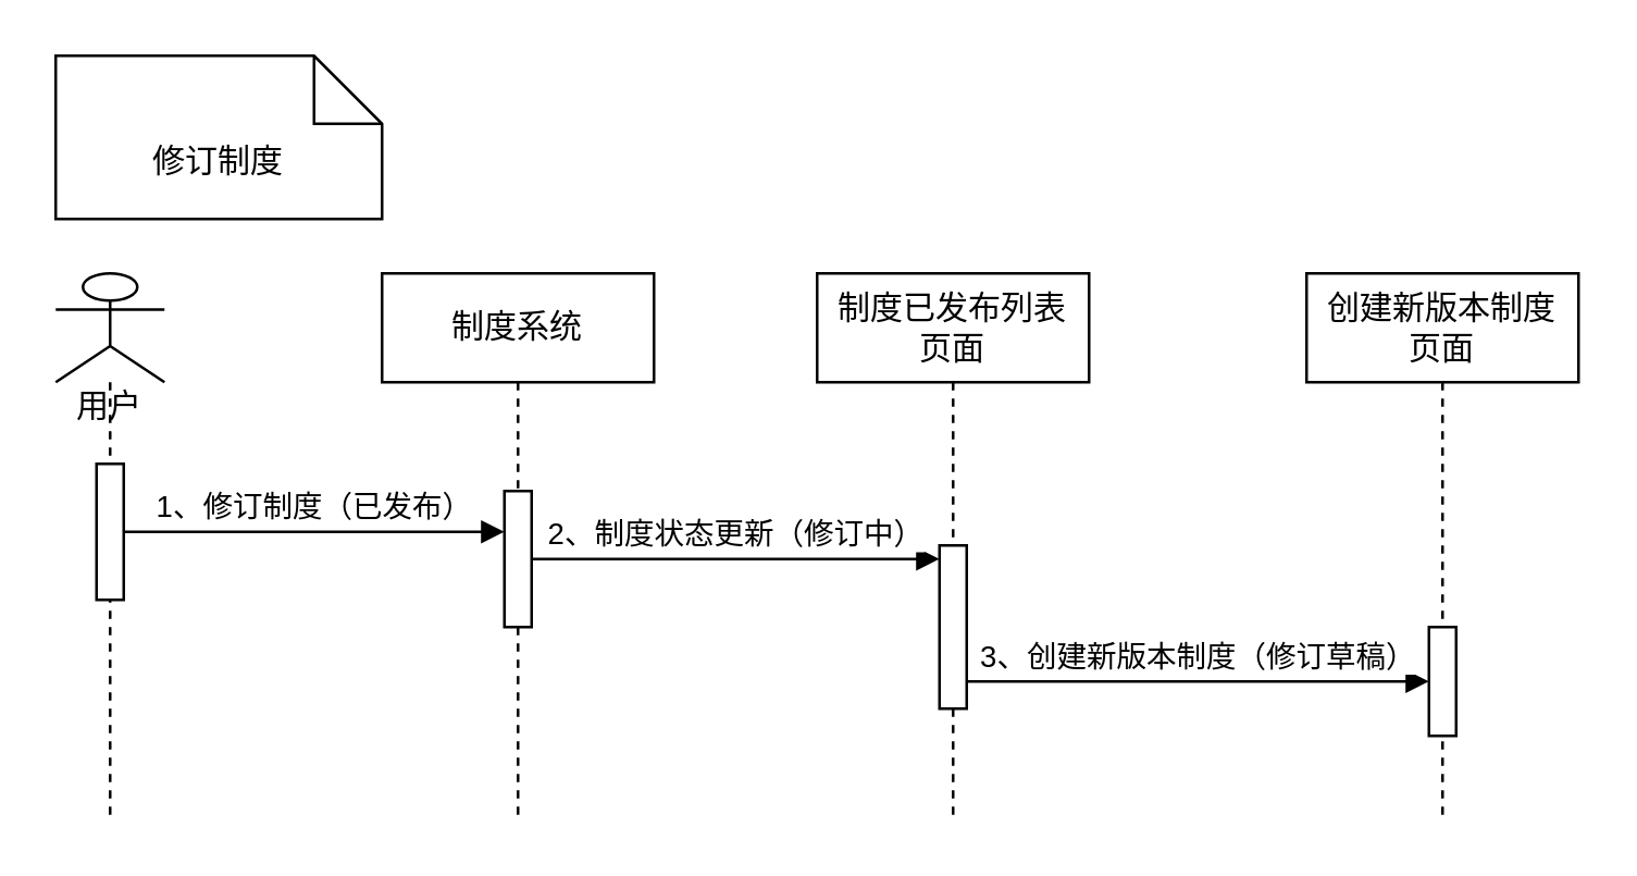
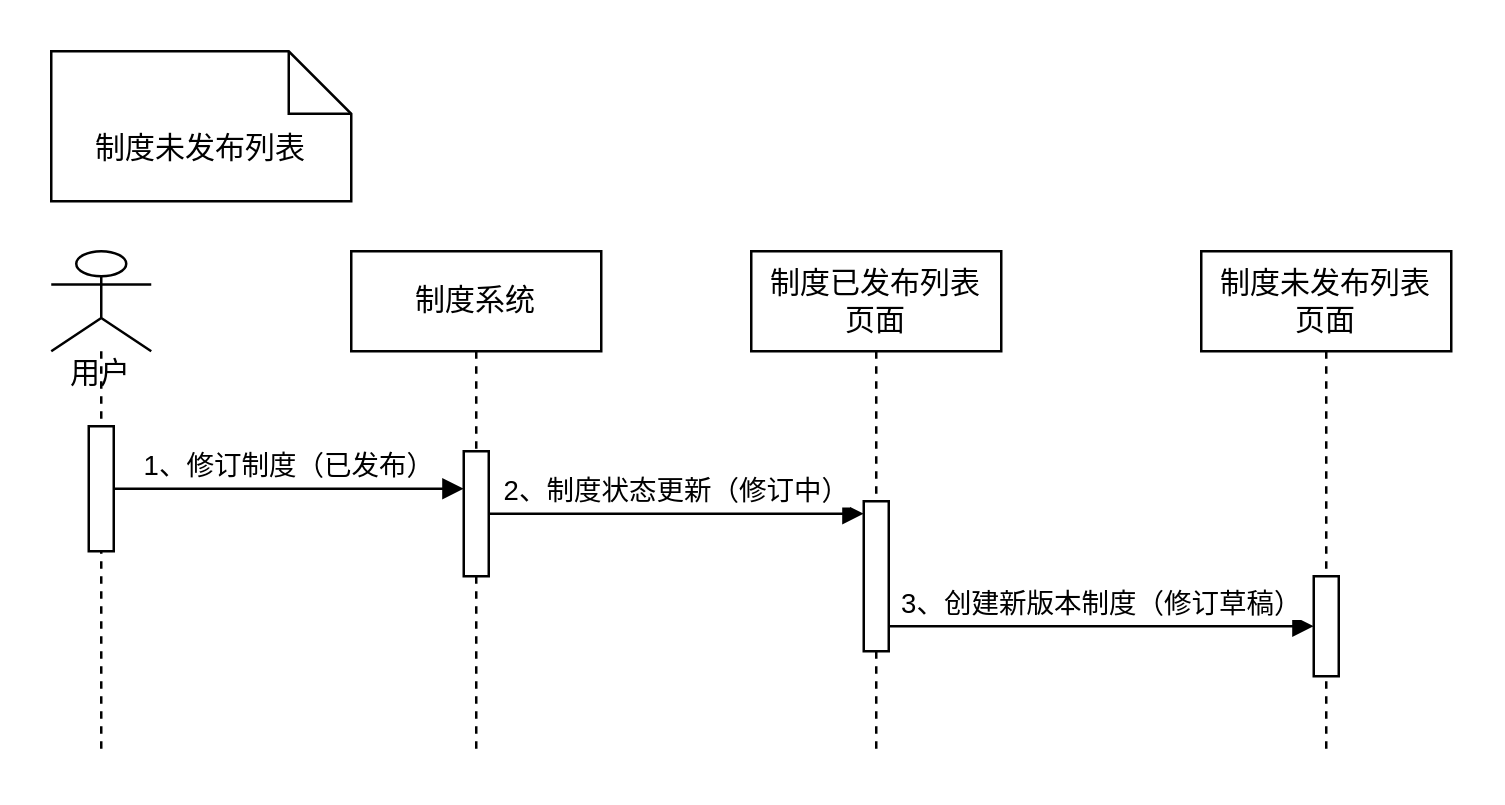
  <mxCell id="0" />
  <mxCell id="1" parent="0" />
- <mxCell id="2" value="修订制度" style="shape=note2;boundedLbl=1;whiteSpace=wrap;html=1;size=25;verticalAlign=top;align=center;" vertex="1" parent="1"><mxGeometry x="20" y="20" width="120" height="60" as="geometry" /></mxCell>
+ <mxCell id="2" value="制度未发布列表" style="shape=note2;boundedLbl=1;whiteSpace=wrap;html=1;size=25;verticalAlign=top;align=center;" vertex="1" parent="1"><mxGeometry x="20" y="20" width="120" height="60" as="geometry" /></mxCell>
  <mxCell id="3" value="制度系统" style="shape=umlLifeline;perimeter=lifelinePerimeter;whiteSpace=wrap;html=1;container=1;dropTarget=0;collapsible=0;recursiveResize=0;outlineConnect=0;portConstraint=eastwest;newEdgeStyle={&quot;curved&quot;:0,&quot;rounded&quot;:0};" vertex="1" parent="1"><mxGeometry x="140" y="100" width="100" height="200" as="geometry" /></mxCell>
  <mxCell id="4" value="" style="html=1;points=[[0,0,0,0,5],[0,1,0,0,-5],[1,0,0,0,5],[1,1,0,0,-5]];perimeter=orthogonalPerimeter;outlineConnect=0;targetShapes=umlLifeline;portConstraint=eastwest;newEdgeStyle={&quot;curved&quot;:0,&quot;rounded&quot;:0};" vertex="1" parent="3"><mxGeometry x="45" y="80" width="10" height="50" as="geometry" /></mxCell>
  <mxCell id="5" value="&lt;div&gt;&lt;br&gt;&lt;/div&gt;&lt;div&gt;&lt;br&gt;&lt;/div&gt;&lt;div&gt;&lt;br&gt;&lt;/div&gt;&lt;div&gt;&lt;br&gt;&lt;/div&gt;用户" style="shape=umlLifeline;perimeter=lifelinePerimeter;whiteSpace=wrap;html=1;container=1;dropTarget=0;collapsible=0;recursiveResize=0;outlineConnect=0;portConstraint=eastwest;newEdgeStyle={&quot;curved&quot;:0,&quot;rounded&quot;:0};participant=umlActor;" vertex="1" parent="1"><mxGeometry x="20" y="100" width="40" height="200" as="geometry" /></mxCell>
  <mxCell id="6" value="" style="html=1;points=[[0,0,0,0,5],[0,1,0,0,-5],[1,0,0,0,5],[1,1,0,0,-5]];perimeter=orthogonalPerimeter;outlineConnect=0;targetShapes=umlLifeline;portConstraint=eastwest;newEdgeStyle={&quot;curved&quot;:0,&quot;rounded&quot;:0};" vertex="1" parent="5"><mxGeometry x="15" y="70" width="10" height="50" as="geometry" /></mxCell>
  <mxCell id="7" value="制度已发布列表&lt;div&gt;页面&lt;/div&gt;" style="shape=umlLifeline;perimeter=lifelinePerimeter;whiteSpace=wrap;html=1;container=1;dropTarget=0;collapsible=0;recursiveResize=0;outlineConnect=0;portConstraint=eastwest;newEdgeStyle={&quot;curved&quot;:0,&quot;rounded&quot;:0};" vertex="1" parent="1"><mxGeometry x="300" y="100" width="100" height="200" as="geometry" /></mxCell>
  <mxCell id="8" value="" style="html=1;points=[[0,0,0,0,5],[0,1,0,0,-5],[1,0,0,0,5],[1,1,0,0,-5]];perimeter=orthogonalPerimeter;outlineConnect=0;targetShapes=umlLifeline;portConstraint=eastwest;newEdgeStyle={&quot;curved&quot;:0,&quot;rounded&quot;:0};" vertex="1" parent="7"><mxGeometry x="45" y="100" width="10" height="60" as="geometry" /></mxCell>
  <mxCell id="9" value="1、修订制度（已发布）" style="html=1;verticalAlign=bottom;endArrow=block;curved=0;rounded=0;" edge="1" parent="1" source="6" target="4"><mxGeometry width="80" relative="1" as="geometry"><mxPoint x="100" y="200" as="sourcePoint" /><mxPoint x="130" y="200" as="targetPoint" /></mxGeometry></mxCell>
  <mxCell id="10" value="2、制度状态更新（修订中）" style="html=1;verticalAlign=bottom;endArrow=block;curved=0;rounded=0;" edge="1" parent="1" source="4" target="8"><mxGeometry width="80" relative="1" as="geometry"><mxPoint x="240" y="220" as="sourcePoint" /><mxPoint x="290" y="220" as="targetPoint" /></mxGeometry></mxCell>
- <mxCell id="11" value="创建新版本制度&lt;div&gt;页面&lt;/div&gt;" style="shape=umlLifeline;perimeter=lifelinePerimeter;whiteSpace=wrap;html=1;container=1;dropTarget=0;collapsible=0;recursiveResize=0;outlineConnect=0;portConstraint=eastwest;newEdgeStyle={&quot;curved&quot;:0,&quot;rounded&quot;:0};" vertex="1" parent="1"><mxGeometry x="480" y="100" width="100" height="200" as="geometry" /></mxCell>
+ <mxCell id="11" value="制度未发布列表&lt;div&gt;页面&lt;/div&gt;" style="shape=umlLifeline;perimeter=lifelinePerimeter;whiteSpace=wrap;html=1;container=1;dropTarget=0;collapsible=0;recursiveResize=0;outlineConnect=0;portConstraint=eastwest;newEdgeStyle={&quot;curved&quot;:0,&quot;rounded&quot;:0};" vertex="1" parent="1"><mxGeometry x="480" y="100" width="100" height="200" as="geometry" /></mxCell>
  <mxCell id="12" value="" style="html=1;points=[[0,0,0,0,5],[0,1,0,0,-5],[1,0,0,0,5],[1,1,0,0,-5]];perimeter=orthogonalPerimeter;outlineConnect=0;targetShapes=umlLifeline;portConstraint=eastwest;newEdgeStyle={&quot;curved&quot;:0,&quot;rounded&quot;:0};" vertex="1" parent="11"><mxGeometry x="45" y="130" width="10" height="40" as="geometry" /></mxCell>
  <mxCell id="13" value="3、创建新版本制度（修订草稿）" style="html=1;verticalAlign=bottom;endArrow=block;curved=0;rounded=0;" edge="1" parent="1" source="8" target="12"><mxGeometry width="80" relative="1" as="geometry"><mxPoint x="361" y="261" as="sourcePoint" /><mxPoint x="440" y="260" as="targetPoint" /><Array as="points"><mxPoint x="430" y="250" /></Array></mxGeometry></mxCell>
